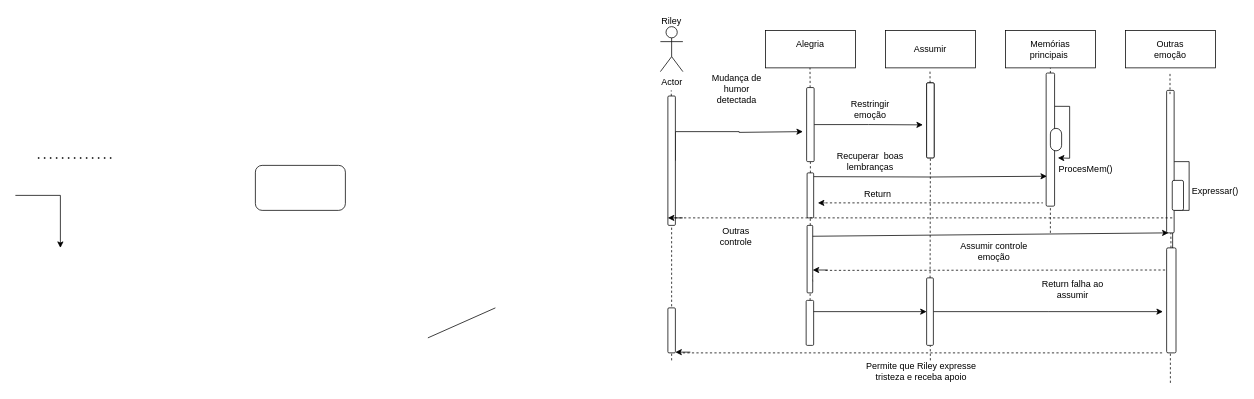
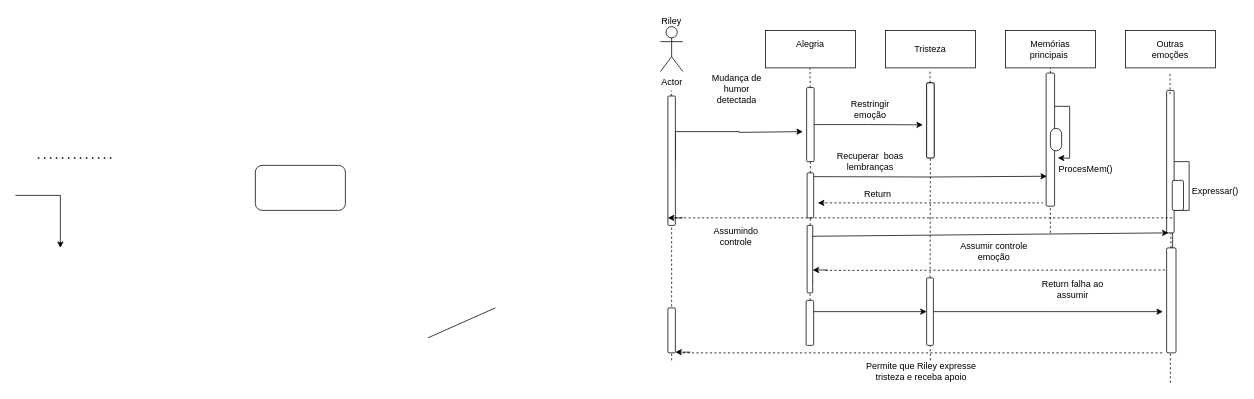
  <mxCell id="0" />
  <mxCell id="1" parent="0" />
  <mxCell id="2" value="Riley&lt;div&gt;&lt;br&gt;&lt;/div&gt;" style="text;html=1;align=center;verticalAlign=middle;whiteSpace=wrap;rounded=0;" vertex="1" parent="1"><mxGeometry x="865" y="20" width="60" height="30" as="geometry" /></mxCell>
  <mxCell id="3" value="" style="rounded=0;whiteSpace=wrap;html=1;" vertex="1" parent="1"><mxGeometry x="1020" y="40" width="120" height="50" as="geometry" /></mxCell>
  <mxCell id="4" value="Alegria&lt;div&gt;&lt;br&gt;&lt;/div&gt;" style="text;html=1;align=center;verticalAlign=middle;whiteSpace=wrap;rounded=0;" vertex="1" parent="1"><mxGeometry x="1050" y="50" width="60" height="30" as="geometry" /></mxCell>
  <mxCell id="5" value="" style="rounded=1;whiteSpace=wrap;html=1;" vertex="1" parent="1"><mxGeometry x="340" y="220" width="120" height="60" as="geometry" /></mxCell>
  <mxCell id="6" value="" style="rounded=0;whiteSpace=wrap;html=1;" vertex="1" parent="1"><mxGeometry x="1340" y="40" width="120" height="50" as="geometry" /></mxCell>
  <mxCell id="7" value="" style="rounded=0;whiteSpace=wrap;html=1;" vertex="1" parent="1"><mxGeometry x="1500" y="40" width="120" height="50" as="geometry" /></mxCell>
  <mxCell id="8" value="" style="rounded=0;whiteSpace=wrap;html=1;" vertex="1" parent="1"><mxGeometry x="1180" y="40" width="120" height="50" as="geometry" /></mxCell>
- <mxCell id="9" value="Assumir" style="text;html=1;align=center;verticalAlign=middle;whiteSpace=wrap;rounded=0;" vertex="1" parent="1"><mxGeometry x="1210" y="50" width="60" height="30" as="geometry" /></mxCell>
- <mxCell id="10" value="Outras emoção" style="text;html=1;align=center;verticalAlign=middle;whiteSpace=wrap;rounded=0;" vertex="1" parent="1"><mxGeometry x="1530" y="50" width="60" height="30" as="geometry" /></mxCell>
+ <mxCell id="9" value="Tristeza" style="text;html=1;align=center;verticalAlign=middle;whiteSpace=wrap;rounded=0;" vertex="1" parent="1"><mxGeometry x="1210" y="50" width="60" height="30" as="geometry" /></mxCell>
+ <mxCell id="10" value="Outras emoções" style="text;html=1;align=center;verticalAlign=middle;whiteSpace=wrap;rounded=0;" vertex="1" parent="1"><mxGeometry x="1530" y="50" width="60" height="30" as="geometry" /></mxCell>
  <mxCell id="11" value="Memórias&lt;div&gt;principais&amp;nbsp;&lt;/div&gt;" style="text;html=1;align=center;verticalAlign=middle;whiteSpace=wrap;rounded=0;" vertex="1" parent="1"><mxGeometry x="1370" y="50" width="60" height="30" as="geometry" /></mxCell>
  <mxCell id="12" style="edgeStyle=orthogonalEdgeStyle;rounded=0;orthogonalLoop=1;jettySize=auto;html=1;exitX=0.5;exitY=1;exitDx=0;exitDy=0;" edge="1" parent="1" source="2" target="2"><mxGeometry relative="1" as="geometry" /></mxCell>
  <mxCell id="13" value="Actor" style="shape=umlActor;verticalLabelPosition=bottom;verticalAlign=top;html=1;outlineConnect=0;" vertex="1" parent="1"><mxGeometry x="880" y="35" width="30" height="60" as="geometry" /></mxCell>
  <mxCell id="14" value="" style="endArrow=none;dashed=1;html=1;dashPattern=1 3;strokeWidth=2;rounded=0;" edge="1" parent="1"><mxGeometry width="50" height="50" relative="1" as="geometry"><mxPoint x="50" y="210" as="sourcePoint" /><mxPoint x="150" y="210" as="targetPoint" /></mxGeometry></mxCell>
  <mxCell id="15" value="" style="endArrow=none;dashed=1;html=1;rounded=0;" edge="1" parent="1" source="22"><mxGeometry width="50" height="50" relative="1" as="geometry"><mxPoint x="894.5" y="280" as="sourcePoint" /><mxPoint x="894.5" y="120" as="targetPoint" /></mxGeometry></mxCell>
  <mxCell id="16" value="" style="endArrow=none;dashed=1;html=1;rounded=0;" edge="1" parent="1" source="19"><mxGeometry width="50" height="50" relative="1" as="geometry"><mxPoint x="1079.5" y="250" as="sourcePoint" /><mxPoint x="1079.5" y="90" as="targetPoint" /></mxGeometry></mxCell>
  <mxCell id="17" value="" style="endArrow=none;dashed=1;html=1;rounded=0;" edge="1" parent="1" source="29" target="19"><mxGeometry width="50" height="50" relative="1" as="geometry"><mxPoint x="1079.5" y="250" as="sourcePoint" /><mxPoint x="1079.5" y="90" as="targetPoint" /><Array as="points" /></mxGeometry></mxCell>
  <mxCell id="18" style="edgeStyle=orthogonalEdgeStyle;rounded=0;orthogonalLoop=1;jettySize=auto;html=1;exitX=0.5;exitY=1;exitDx=0;exitDy=0;" edge="1" parent="1" source="19"><mxGeometry relative="1" as="geometry"><mxPoint x="1230" y="166" as="targetPoint" /></mxGeometry></mxCell>
  <mxCell id="19" value="" style="rounded=1;whiteSpace=wrap;html=1;rotation=-90;" vertex="1" parent="1"><mxGeometry x="1030.63" y="160.63" width="98.75" height="10" as="geometry" /></mxCell>
  <mxCell id="20" value="" style="endArrow=none;dashed=1;html=1;rounded=0;" edge="1" parent="1" target="22"><mxGeometry width="50" height="50" relative="1" as="geometry"><mxPoint x="895" y="480" as="sourcePoint" /><mxPoint x="894.5" y="120" as="targetPoint" /></mxGeometry></mxCell>
  <mxCell id="21" style="edgeStyle=orthogonalEdgeStyle;rounded=0;orthogonalLoop=1;jettySize=auto;html=1;exitX=0.5;exitY=1;exitDx=0;exitDy=0;" edge="1" parent="1" source="22"><mxGeometry relative="1" as="geometry"><mxPoint x="1070" y="175" as="targetPoint" /><Array as="points"><mxPoint x="900" y="175" /><mxPoint x="985" y="175" /><mxPoint x="985" y="176" /></Array></mxGeometry></mxCell>
  <mxCell id="22" value="" style="rounded=1;whiteSpace=wrap;html=1;rotation=-90;" vertex="1" parent="1"><mxGeometry x="808.75" y="208.75" width="172.5" height="10" as="geometry" /></mxCell>
  <mxCell id="23" value="Mudança de humor detectada&lt;div&gt;&lt;br&gt;&lt;/div&gt;" style="text;html=1;align=center;verticalAlign=middle;whiteSpace=wrap;rounded=0;" vertex="1" parent="1"><mxGeometry x="942.5" y="110" width="77.5" height="30" as="geometry" /></mxCell>
  <mxCell id="24" value="" style="rounded=1;whiteSpace=wrap;html=1;" vertex="1" parent="1"><mxGeometry x="1235" y="110" width="10" height="100" as="geometry" /></mxCell>
  <mxCell id="25" value="" style="endArrow=none;dashed=1;html=1;rounded=0;" edge="1" parent="1" source="31"><mxGeometry width="50" height="50" relative="1" as="geometry"><mxPoint x="1240" y="280" as="sourcePoint" /><mxPoint x="1239.5" y="95" as="targetPoint" /><Array as="points" /></mxGeometry></mxCell>
  <mxCell id="26" value="ProcesMem()" style="text;html=1;align=center;verticalAlign=middle;whiteSpace=wrap;rounded=0;" vertex="1" parent="1"><mxGeometry x="1390" y="210" width="115" height="30" as="geometry" /></mxCell>
  <mxCell id="27" value="&lt;div&gt;&lt;br&gt;&lt;/div&gt;" style="text;html=1;align=center;verticalAlign=middle;whiteSpace=wrap;rounded=0;" vertex="1" parent="1"><mxGeometry x="1118.75" y="300" width="82.5" height="30" as="geometry" /></mxCell>
  <mxCell id="28" value="" style="endArrow=none;dashed=1;html=1;rounded=0;" edge="1" parent="1" target="29"><mxGeometry width="50" height="50" relative="1" as="geometry"><mxPoint x="1079.5" y="250" as="sourcePoint" /><mxPoint x="1080" y="215" as="targetPoint" /><Array as="points"><mxPoint x="1080" y="280" /></Array></mxGeometry></mxCell>
  <mxCell id="29" value="" style="rounded=1;whiteSpace=wrap;html=1;" vertex="1" parent="1"><mxGeometry x="1075.63" y="230" width="8.75" height="60" as="geometry" /></mxCell>
  <mxCell id="30" value="" style="endArrow=none;dashed=1;html=1;rounded=0;" edge="1" parent="1" source="37"><mxGeometry width="50" height="50" relative="1" as="geometry"><mxPoint x="1079.5" y="360" as="sourcePoint" /><mxPoint x="1079.88" y="290" as="targetPoint" /></mxGeometry></mxCell>
  <mxCell id="31" value="" style="rounded=1;whiteSpace=wrap;html=1;" vertex="1" parent="1"><mxGeometry x="1235" y="110" width="10" height="100" as="geometry" /></mxCell>
  <mxCell id="32" value="" style="endArrow=none;dashed=1;html=1;rounded=0;entryX=0.5;entryY=1;entryDx=0;entryDy=0;" edge="1" parent="1" source="35" target="6"><mxGeometry width="50" height="50" relative="1" as="geometry"><mxPoint x="1419.5" y="300" as="sourcePoint" /><mxPoint x="1419.5" y="95" as="targetPoint" /><Array as="points"><mxPoint x="1400" y="100" /></Array></mxGeometry></mxCell>
  <mxCell id="33" value="" style="endArrow=none;dashed=1;html=1;rounded=0;" edge="1" parent="1" target="35"><mxGeometry width="50" height="50" relative="1" as="geometry"><mxPoint x="1400" y="310" as="sourcePoint" /><mxPoint x="1419.5" y="95" as="targetPoint" /><Array as="points"><mxPoint x="1400" y="280" /></Array></mxGeometry></mxCell>
  <mxCell id="34" style="edgeStyle=orthogonalEdgeStyle;rounded=0;orthogonalLoop=1;jettySize=auto;html=1;exitX=0.75;exitY=1;exitDx=0;exitDy=0;" edge="1" parent="1" source="35"><mxGeometry relative="1" as="geometry"><mxPoint x="1410" y="210" as="targetPoint" /></mxGeometry></mxCell>
  <mxCell id="35" value="" style="rounded=1;whiteSpace=wrap;html=1;rotation=-90;" vertex="1" parent="1"><mxGeometry x="1311.25" y="180" width="177.5" height="11.25" as="geometry" /></mxCell>
  <mxCell id="36" value="" style="endArrow=none;dashed=1;html=1;rounded=0;" edge="1" parent="1" source="65" target="37"><mxGeometry width="50" height="50" relative="1" as="geometry"><mxPoint x="1080" y="450" as="sourcePoint" /><mxPoint x="1079.88" y="290" as="targetPoint" /><Array as="points"><mxPoint x="1080" y="350" /></Array></mxGeometry></mxCell>
  <mxCell id="37" value="" style="rounded=1;whiteSpace=wrap;html=1;" vertex="1" parent="1"><mxGeometry x="1075.63" y="300" width="7.49" height="90" as="geometry" /></mxCell>
  <mxCell id="38" value="Restringir emoção" style="text;html=1;align=center;verticalAlign=middle;whiteSpace=wrap;rounded=0;" vertex="1" parent="1"><mxGeometry x="1130" y="130" width="60" height="30" as="geometry" /></mxCell>
  <mxCell id="39" style="edgeStyle=orthogonalEdgeStyle;rounded=0;orthogonalLoop=1;jettySize=auto;html=1;exitX=1;exitY=0.5;exitDx=0;exitDy=0;entryX=0.084;entryY=0.073;entryDx=0;entryDy=0;entryPerimeter=0;" edge="1" parent="1"><mxGeometry relative="1" as="geometry"><mxPoint x="1084.59" y="235.03" as="sourcePoint" /><mxPoint x="1395.406" y="234.495" as="targetPoint" /></mxGeometry></mxCell>
  <mxCell id="40" value="" style="endArrow=none;dashed=1;html=1;rounded=0;" edge="1" parent="1" source="68"><mxGeometry width="50" height="50" relative="1" as="geometry"><mxPoint x="1240" y="480" as="sourcePoint" /><mxPoint x="1240" y="210" as="targetPoint" /></mxGeometry></mxCell>
  <mxCell id="41" value="" style="rounded=1;whiteSpace=wrap;html=1;arcSize=50;" vertex="1" parent="1"><mxGeometry x="1400" y="170.63" width="15" height="30" as="geometry" /></mxCell>
  <mxCell id="42" value="Recuperar&amp;nbsp; boas lembranças" style="text;html=1;align=center;verticalAlign=middle;whiteSpace=wrap;rounded=0;" vertex="1" parent="1"><mxGeometry x="1110" y="200" width="100" height="30" as="geometry" /></mxCell>
  <mxCell id="43" value="" style="endArrow=none;dashed=1;html=1;rounded=0;" edge="1" parent="1"><mxGeometry width="50" height="50" relative="1" as="geometry"><mxPoint x="1100" y="270" as="sourcePoint" /><mxPoint x="1390" y="270" as="targetPoint" /></mxGeometry></mxCell>
  <mxCell id="44" value="" style="endArrow=classic;html=1;rounded=0;" edge="1" parent="1"><mxGeometry width="50" height="50" relative="1" as="geometry"><mxPoint x="1099" y="270" as="sourcePoint" /><mxPoint x="1090.25" y="270" as="targetPoint" /><Array as="points"><mxPoint x="1090" y="270" /></Array></mxGeometry></mxCell>
  <mxCell id="45" value="Return&lt;div&gt;&lt;br&gt;&lt;/div&gt;" style="text;html=1;align=center;verticalAlign=middle;whiteSpace=wrap;rounded=0;" vertex="1" parent="1"><mxGeometry x="1140" y="250" width="60" height="30" as="geometry" /></mxCell>
  <mxCell id="46" value="" style="endArrow=none;dashed=1;html=1;rounded=0;" edge="1" parent="1" source="52" target="48"><mxGeometry width="50" height="50" relative="1" as="geometry"><mxPoint x="1560" y="400" as="sourcePoint" /><mxPoint x="1562.5" y="95" as="targetPoint" /><Array as="points" /></mxGeometry></mxCell>
  <mxCell id="47" style="edgeStyle=orthogonalEdgeStyle;rounded=0;orthogonalLoop=1;jettySize=auto;html=1;exitX=1;exitY=0.5;exitDx=0;exitDy=0;entryX=1;entryY=0.25;entryDx=0;entryDy=0;" edge="1" parent="1" source="48" target="52"><mxGeometry relative="1" as="geometry"><Array as="points"><mxPoint x="1585" y="215" /><mxPoint x="1585" y="280" /><mxPoint x="1563" y="280" /></Array></mxGeometry></mxCell>
  <mxCell id="48" value="" style="rounded=1;whiteSpace=wrap;html=1;" vertex="1" parent="1"><mxGeometry x="1555" y="120" width="10" height="190" as="geometry" /></mxCell>
  <mxCell id="49" value="" style="endArrow=none;dashed=1;html=1;rounded=0;" edge="1" parent="1"><mxGeometry width="50" height="50" relative="1" as="geometry"><mxPoint x="1559.5" y="125" as="sourcePoint" /><mxPoint x="1559.5" y="95" as="targetPoint" /></mxGeometry></mxCell>
  <mxCell id="50" value="Assumir controle emoção" style="text;html=1;align=center;verticalAlign=middle;whiteSpace=wrap;rounded=0;" vertex="1" parent="1"><mxGeometry x="1260" y="320" width="130" height="30" as="geometry" /></mxCell>
  <mxCell id="51" value="" style="endArrow=none;dashed=1;html=1;rounded=0;" edge="1" parent="1" target="52"><mxGeometry width="50" height="50" relative="1" as="geometry"><mxPoint x="1560" y="510" as="sourcePoint" /><mxPoint x="1560" y="310" as="targetPoint" /><Array as="points"><mxPoint x="1560" y="340" /></Array></mxGeometry></mxCell>
  <mxCell id="52" value="" style="rounded=1;whiteSpace=wrap;html=1;" vertex="1" parent="1"><mxGeometry x="1555" y="330" width="12.5" height="140" as="geometry" /></mxCell>
  <mxCell id="53" value="" style="endArrow=none;dashed=1;html=1;rounded=0;" edge="1" parent="1"><mxGeometry width="50" height="50" relative="1" as="geometry"><mxPoint x="1100" y="360" as="sourcePoint" /><mxPoint x="1555" y="359.5" as="targetPoint" /></mxGeometry></mxCell>
  <mxCell id="54" value="" style="endArrow=classic;html=1;rounded=0;" edge="1" parent="1"><mxGeometry width="50" height="50" relative="1" as="geometry"><mxPoint x="1103.12" y="359.5" as="sourcePoint" /><mxPoint x="1083.12" y="359.5" as="targetPoint" /></mxGeometry></mxCell>
  <mxCell id="55" value="" style="rounded=1;whiteSpace=wrap;html=1;" vertex="1" parent="1"><mxGeometry x="1562.5" y="240" width="15" height="40" as="geometry" /></mxCell>
  <mxCell id="56" value="Expressar()" style="text;html=1;align=center;verticalAlign=middle;whiteSpace=wrap;rounded=0;" vertex="1" parent="1"><mxGeometry x="1590" y="240" width="60" height="30" as="geometry" /></mxCell>
  <mxCell id="57" value="" style="endArrow=classic;html=1;rounded=0;" edge="1" parent="1"><mxGeometry width="50" height="50" relative="1" as="geometry"><mxPoint x="20" y="260" as="sourcePoint" /><mxPoint x="80" y="330" as="targetPoint" /><Array as="points"><mxPoint x="80" y="260" /></Array></mxGeometry></mxCell>
  <mxCell id="58" value="" style="endArrow=none;html=1;rounded=0;" edge="1" parent="1"><mxGeometry width="50" height="50" relative="1" as="geometry"><mxPoint x="570" y="450" as="sourcePoint" /><mxPoint x="660" y="410" as="targetPoint" /><Array as="points" /></mxGeometry></mxCell>
  <mxCell id="59" value="Return falha ao assumir" style="text;html=1;align=center;verticalAlign=middle;whiteSpace=wrap;rounded=0;" vertex="1" parent="1"><mxGeometry x="1375" y="370" width="110" height="30" as="geometry" /></mxCell>
  <mxCell id="60" value="" style="endArrow=classic;html=1;rounded=0;entryX=0.25;entryY=1;entryDx=0;entryDy=0;" edge="1" parent="1" target="48"><mxGeometry width="50" height="50" relative="1" as="geometry"><mxPoint x="1083.12" y="314.5" as="sourcePoint" /><mxPoint x="1173.12" y="314.5" as="targetPoint" /><Array as="points" /></mxGeometry></mxCell>
  <mxCell id="61" value="" style="endArrow=none;dashed=1;html=1;rounded=0;" edge="1" parent="1"><mxGeometry width="50" height="50" relative="1" as="geometry"><mxPoint x="1562.5" y="290" as="sourcePoint" /><mxPoint x="890" y="290" as="targetPoint" /></mxGeometry></mxCell>
  <mxCell id="62" value="" style="endArrow=classic;html=1;rounded=0;" edge="1" parent="1"><mxGeometry width="50" height="50" relative="1" as="geometry"><mxPoint x="910" y="290" as="sourcePoint" /><mxPoint x="890" y="290" as="targetPoint" /></mxGeometry></mxCell>
- <mxCell id="63" value="Outras controle" style="text;html=1;align=center;verticalAlign=middle;whiteSpace=wrap;rounded=0;" vertex="1" parent="1"><mxGeometry x="951" y="300" width="60" height="30" as="geometry" /></mxCell>
+ <mxCell id="63" value="Assumindo controle" style="text;html=1;align=center;verticalAlign=middle;whiteSpace=wrap;rounded=0;" vertex="1" parent="1"><mxGeometry x="951" y="300" width="60" height="30" as="geometry" /></mxCell>
  <mxCell id="64" value="" style="endArrow=none;dashed=1;html=1;rounded=0;" edge="1" parent="1" target="65"><mxGeometry width="50" height="50" relative="1" as="geometry"><mxPoint x="1080" y="450" as="sourcePoint" /><mxPoint x="1083" y="375" as="targetPoint" /><Array as="points" /></mxGeometry></mxCell>
  <mxCell id="65" value="" style="rounded=1;whiteSpace=wrap;html=1;" vertex="1" parent="1"><mxGeometry x="1074.37" y="400" width="10" height="60" as="geometry" /></mxCell>
  <mxCell id="66" value="" style="endArrow=none;dashed=1;html=1;rounded=0;" edge="1" parent="1" target="68"><mxGeometry width="50" height="50" relative="1" as="geometry"><mxPoint x="1240" y="480" as="sourcePoint" /><mxPoint x="1240" y="210" as="targetPoint" /></mxGeometry></mxCell>
  <mxCell id="67" style="edgeStyle=orthogonalEdgeStyle;rounded=0;orthogonalLoop=1;jettySize=auto;html=1;exitX=1;exitY=0.5;exitDx=0;exitDy=0;" edge="1" parent="1" source="68"><mxGeometry relative="1" as="geometry"><mxPoint x="1550" y="415" as="targetPoint" /></mxGeometry></mxCell>
  <mxCell id="68" value="" style="rounded=1;whiteSpace=wrap;html=1;" vertex="1" parent="1"><mxGeometry x="1235" y="370" width="9" height="90" as="geometry" /></mxCell>
  <mxCell id="69" value="" style="endArrow=classic;html=1;rounded=0;exitX=1;exitY=0.25;exitDx=0;exitDy=0;entryX=0;entryY=0.5;entryDx=0;entryDy=0;" edge="1" parent="1" source="65" target="68"><mxGeometry width="50" height="50" relative="1" as="geometry"><mxPoint x="1095" y="414.5" as="sourcePoint" /><mxPoint x="1225" y="414.5" as="targetPoint" /></mxGeometry></mxCell>
  <mxCell id="70" value="" style="endArrow=none;dashed=1;html=1;rounded=0;" edge="1" parent="1"><mxGeometry width="50" height="50" relative="1" as="geometry"><mxPoint x="910" y="470" as="sourcePoint" /><mxPoint x="1550" y="470" as="targetPoint" /></mxGeometry></mxCell>
  <mxCell id="71" value="" style="rounded=1;whiteSpace=wrap;html=1;" vertex="1" parent="1"><mxGeometry x="890" y="410" width="10" height="60" as="geometry" /></mxCell>
  <mxCell id="72" value="" style="endArrow=classic;html=1;rounded=0;" edge="1" parent="1"><mxGeometry width="50" height="50" relative="1" as="geometry"><mxPoint x="920" y="469" as="sourcePoint" /><mxPoint x="900" y="469" as="targetPoint" /><Array as="points"><mxPoint x="920" y="469" /></Array></mxGeometry></mxCell>
  <mxCell id="73" value="Permite que Riley expresse tristeza e receba apoio" style="text;html=1;align=center;verticalAlign=middle;whiteSpace=wrap;rounded=0;" vertex="1" parent="1"><mxGeometry x="1140" y="480" width="176" height="30" as="geometry" /></mxCell>
